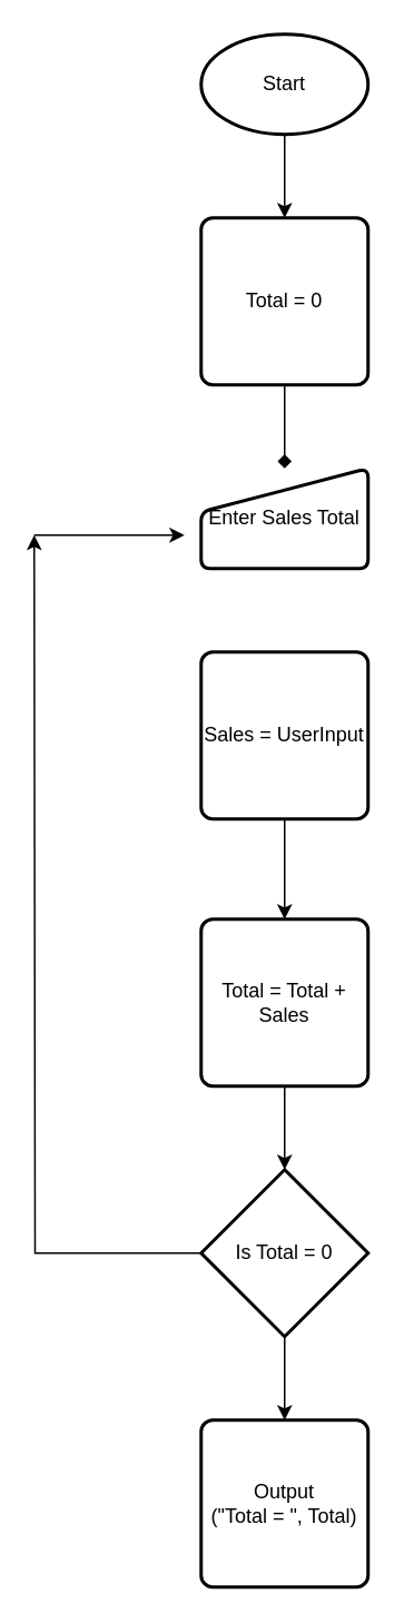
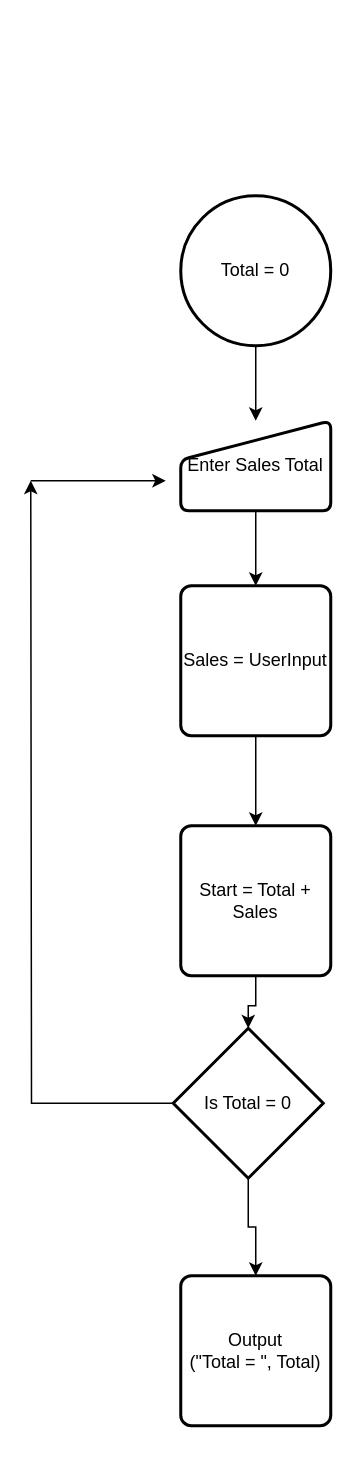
  <mxCell id="0" />
  <mxCell id="1" parent="0" />
- <mxCell id="2" value="" style="edgeStyle=orthogonalEdgeStyle;rounded=0;orthogonalLoop=1;jettySize=auto;html=1;" edge="1" parent="1" source="3" target="8"><mxGeometry relative="1" as="geometry" /></mxCell>
- <mxCell id="3" value="Start" style="strokeWidth=2;html=1;shape=mxgraph.flowchart.start_1;whiteSpace=wrap;" vertex="1" parent="1"><mxGeometry x="120" y="20" width="100" height="60" as="geometry" /></mxCell>
  <mxCell id="4" style="edgeStyle=orthogonalEdgeStyle;rounded=0;orthogonalLoop=1;jettySize=auto;html=1;" edge="1" parent="1" source="6"><mxGeometry relative="1" as="geometry"><mxPoint x="20" y="320" as="targetPoint" /></mxGeometry></mxCell>
  <mxCell id="5" value="" style="edgeStyle=orthogonalEdgeStyle;rounded=0;orthogonalLoop=1;jettySize=auto;html=1;" edge="1" parent="1" source="6" target="16"><mxGeometry relative="1" as="geometry" /></mxCell>
- <mxCell id="6" value="Is Total = 0" style="strokeWidth=2;html=1;shape=mxgraph.flowchart.decision;whiteSpace=wrap;" vertex="1" parent="1"><mxGeometry x="120" y="700" width="100" height="100" as="geometry" /></mxCell>
- <mxCell id="7" value="" style="edgeStyle=orthogonalEdgeStyle;rounded=0;orthogonalLoop=1;jettySize=auto;html=1;endArrow=diamond;" edge="1" parent="1" source="8" target="10"><mxGeometry relative="1" as="geometry" /></mxCell>
- <mxCell id="8" value="Total = 0" style="rounded=1;whiteSpace=wrap;html=1;absoluteArcSize=1;arcSize=14;strokeWidth=2;" vertex="1" parent="1"><mxGeometry x="120" y="130" width="100" height="100" as="geometry" /></mxCell>
+ <mxCell id="6" value="Is Total = 0" style="strokeWidth=2;html=1;shape=mxgraph.flowchart.decision;whiteSpace=wrap;" vertex="1" parent="1"><mxGeometry x="115" y="685" width="100" height="100" as="geometry" /></mxCell>
+ <mxCell id="7" value="" style="edgeStyle=orthogonalEdgeStyle;rounded=0;orthogonalLoop=1;jettySize=auto;html=1;" edge="1" parent="1" source="8" target="10"><mxGeometry relative="1" as="geometry" /></mxCell>
+ <mxCell id="8" value="Total = 0" style="ellipse;whiteSpace=wrap;html=1;absoluteArcSize=1;arcSize=14;strokeWidth=2;" vertex="1" parent="1"><mxGeometry x="120" y="130" width="100" height="100" as="geometry" /></mxCell>
+ <mxCell id="9" value="" style="edgeStyle=orthogonalEdgeStyle;rounded=0;orthogonalLoop=1;jettySize=auto;html=1;" edge="1" parent="1" source="10" target="12"><mxGeometry relative="1" as="geometry" /></mxCell>
  <mxCell id="10" value="Enter Sales Total" style="html=1;strokeWidth=2;shape=manualInput;whiteSpace=wrap;rounded=1;size=26;arcSize=11;" vertex="1" parent="1"><mxGeometry x="120" y="280" width="100" height="60" as="geometry" /></mxCell>
  <mxCell id="11" value="" style="edgeStyle=orthogonalEdgeStyle;rounded=0;orthogonalLoop=1;jettySize=auto;html=1;" edge="1" parent="1" source="12" target="14"><mxGeometry relative="1" as="geometry" /></mxCell>
  <mxCell id="12" value="Sales = UserInput" style="rounded=1;whiteSpace=wrap;html=1;absoluteArcSize=1;arcSize=14;strokeWidth=2;" vertex="1" parent="1"><mxGeometry x="120" y="390" width="100" height="100" as="geometry" /></mxCell>
  <mxCell id="13" value="" style="edgeStyle=orthogonalEdgeStyle;rounded=0;orthogonalLoop=1;jettySize=auto;html=1;" edge="1" parent="1" source="14" target="6"><mxGeometry relative="1" as="geometry" /></mxCell>
- <mxCell id="14" value="Total = Total + Sales" style="rounded=1;whiteSpace=wrap;html=1;absoluteArcSize=1;arcSize=14;strokeWidth=2;" vertex="1" parent="1"><mxGeometry x="120" y="550" width="100" height="100" as="geometry" /></mxCell>
+ <mxCell id="14" value="Start = Total + Sales" style="rounded=1;whiteSpace=wrap;html=1;absoluteArcSize=1;arcSize=14;strokeWidth=2;" vertex="1" parent="1"><mxGeometry x="120" y="550" width="100" height="100" as="geometry" /></mxCell>
  <mxCell id="15" value="" style="endArrow=classic;html=1;" edge="1" parent="1"><mxGeometry width="50" height="50" relative="1" as="geometry"><mxPoint x="20" y="320" as="sourcePoint" /><mxPoint x="110" y="320" as="targetPoint" /></mxGeometry></mxCell>
  <mxCell id="16" value="Output&lt;br&gt;(&quot;Total = &quot;, Total)" style="rounded=1;whiteSpace=wrap;html=1;absoluteArcSize=1;arcSize=14;strokeWidth=2;" vertex="1" parent="1"><mxGeometry x="120" y="850" width="100" height="100" as="geometry" /></mxCell>
